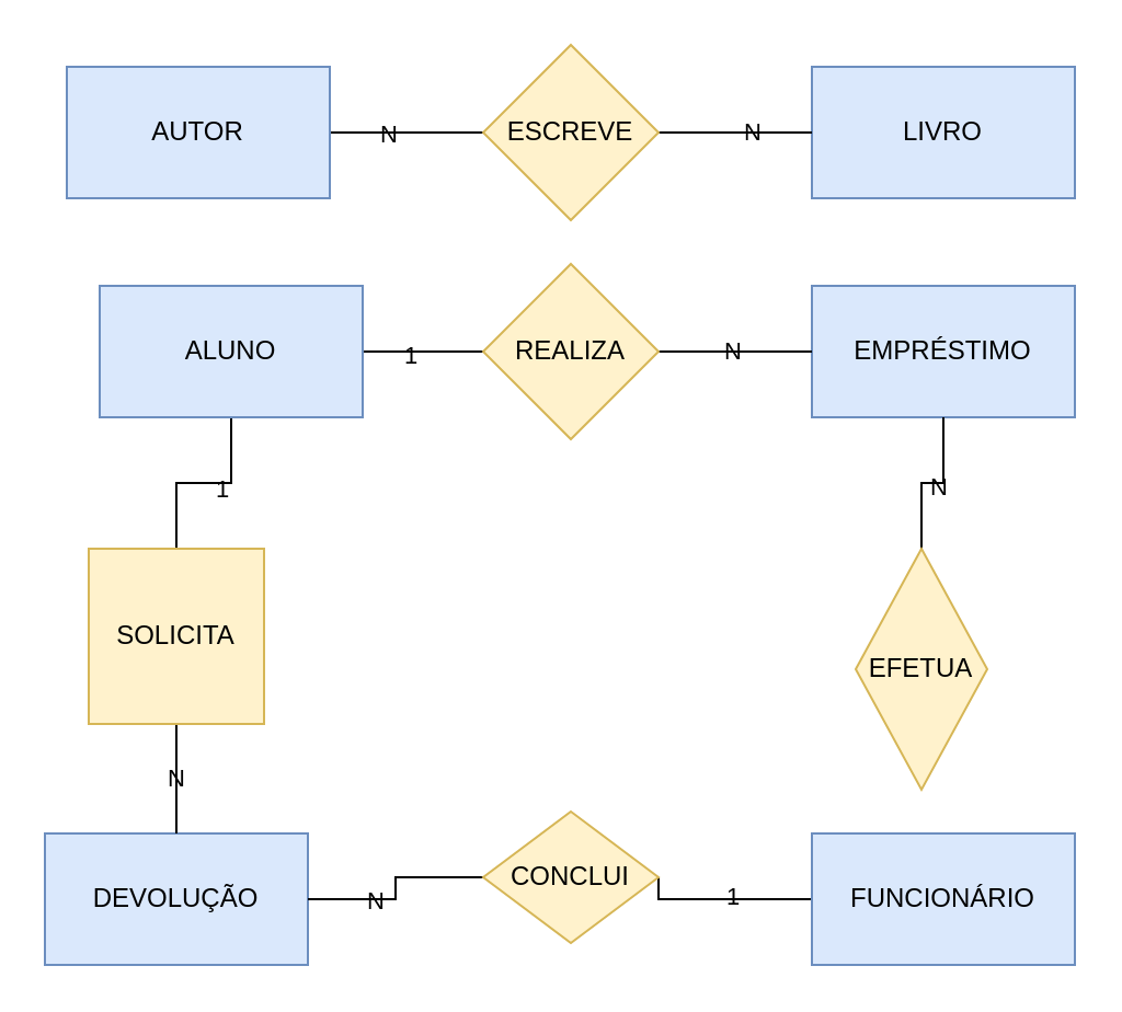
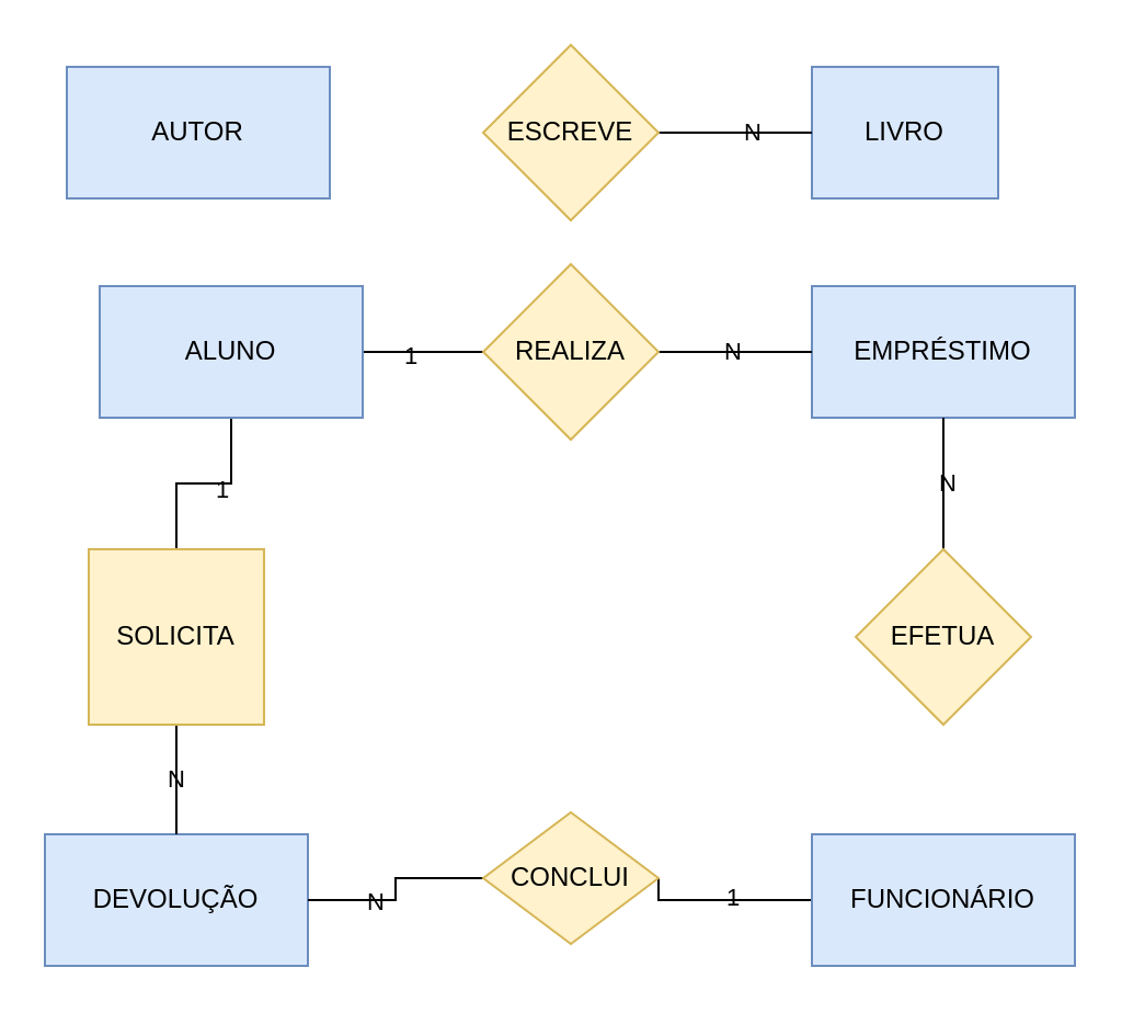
  <mxCell id="0" />
  <mxCell id="1" parent="0" />
- <mxCell id="2" style="edgeStyle=orthogonalEdgeStyle;rounded=0;orthogonalLoop=1;jettySize=auto;html=1;entryX=0;entryY=0.5;entryDx=0;entryDy=0;endArrow=none;endFill=0;labelBackgroundColor=none;labelBorderColor=none;" parent="1" source="4" target="18" edge="1"><mxGeometry relative="1" as="geometry" /></mxCell>
- <mxCell id="3" value="N" style="edgeLabel;html=1;align=center;verticalAlign=middle;resizable=0;points=[];labelBackgroundColor=none;labelBorderColor=none;" parent="2" vertex="1" connectable="0"><mxGeometry x="-0.243" relative="1" as="geometry"><mxPoint as="offset" /></mxGeometry></mxCell>
  <mxCell id="4" value="AUTOR" style="rounded=0;whiteSpace=wrap;html=1;fillColor=#dae8fc;strokeColor=#6c8ebf;labelBackgroundColor=none;labelBorderColor=none;fontColor=#000000;" parent="1" vertex="1"><mxGeometry x="30" y="30" width="120" height="60" as="geometry" /></mxCell>
- <mxCell id="5" value="LIVRO" style="rounded=0;whiteSpace=wrap;html=1;fillColor=#dae8fc;strokeColor=#6c8ebf;labelBackgroundColor=none;labelBorderColor=none;fontColor=#000000;" parent="1" vertex="1"><mxGeometry x="370" y="30" width="120" height="60" as="geometry" /></mxCell>
+ <mxCell id="5" value="LIVRO" style="rounded=0;whiteSpace=wrap;html=1;fillColor=#dae8fc;strokeColor=#6c8ebf;labelBackgroundColor=none;labelBorderColor=none;fontColor=#000000;" parent="1" vertex="1"><mxGeometry x="370" y="30" width="85" height="60" as="geometry" /></mxCell>
  <mxCell id="6" style="edgeStyle=orthogonalEdgeStyle;rounded=0;orthogonalLoop=1;jettySize=auto;html=1;entryX=0;entryY=0.5;entryDx=0;entryDy=0;endArrow=none;endFill=0;labelBackgroundColor=none;labelBorderColor=none;" parent="1" source="10" target="21" edge="1"><mxGeometry relative="1" as="geometry" /></mxCell>
  <mxCell id="7" value="1" style="edgeLabel;html=1;align=center;verticalAlign=middle;resizable=0;points=[];labelBackgroundColor=none;labelBorderColor=none;" parent="6" vertex="1" connectable="0"><mxGeometry x="-0.243" y="-1" relative="1" as="geometry"><mxPoint as="offset" /></mxGeometry></mxCell>
  <mxCell id="8" style="edgeStyle=orthogonalEdgeStyle;rounded=0;orthogonalLoop=1;jettySize=auto;html=1;entryX=0.5;entryY=0;entryDx=0;entryDy=0;endArrow=none;endFill=0;labelBackgroundColor=none;labelBorderColor=none;" parent="1" source="10" target="30" edge="1"><mxGeometry relative="1" as="geometry" /></mxCell>
  <mxCell id="9" value="1" style="edgeLabel;html=1;align=center;verticalAlign=middle;resizable=0;points=[];labelBackgroundColor=none;labelBorderColor=none;" parent="8" vertex="1" connectable="0"><mxGeometry x="-0.176" y="2" relative="1" as="geometry"><mxPoint as="offset" /></mxGeometry></mxCell>
  <mxCell id="10" value="ALUNO" style="rounded=0;whiteSpace=wrap;html=1;fillColor=#dae8fc;strokeColor=#6c8ebf;labelBackgroundColor=none;labelBorderColor=none;fontColor=#000000;" parent="1" vertex="1"><mxGeometry x="45" y="130" width="120" height="60" as="geometry" /></mxCell>
  <mxCell id="11" style="edgeStyle=orthogonalEdgeStyle;rounded=0;orthogonalLoop=1;jettySize=auto;html=1;entryX=1;entryY=0.5;entryDx=0;entryDy=0;endArrow=none;endFill=0;labelBackgroundColor=none;labelBorderColor=none;" parent="1" source="13" target="27" edge="1"><mxGeometry relative="1" as="geometry"><Array as="points"><mxPoint x="330" y="410" /><mxPoint x="330" y="410" /></Array></mxGeometry></mxCell>
  <mxCell id="12" value="1" style="edgeLabel;html=1;align=center;verticalAlign=middle;resizable=0;points=[];labelBackgroundColor=none;labelBorderColor=none;" parent="11" vertex="1" connectable="0"><mxGeometry x="-0.078" y="-2" relative="1" as="geometry"><mxPoint as="offset" /></mxGeometry></mxCell>
  <mxCell id="13" value="FUNCIONÁRIO" style="rounded=0;whiteSpace=wrap;html=1;fillColor=#dae8fc;strokeColor=#6c8ebf;labelBackgroundColor=none;labelBorderColor=none;fontColor=#000000;" parent="1" vertex="1"><mxGeometry x="370" y="380" width="120" height="60" as="geometry" /></mxCell>
  <mxCell id="14" value="EMPRÉSTIMO" style="rounded=0;whiteSpace=wrap;html=1;fillColor=#dae8fc;strokeColor=#6c8ebf;labelBackgroundColor=none;labelBorderColor=none;fontColor=#000000;" parent="1" vertex="1"><mxGeometry x="370" y="130" width="120" height="60" as="geometry" /></mxCell>
  <mxCell id="15" value="DEVOLUÇÃO" style="rounded=0;whiteSpace=wrap;html=1;fillColor=#dae8fc;strokeColor=#6c8ebf;labelBackgroundColor=none;labelBorderColor=none;fontColor=#000000;" parent="1" vertex="1"><mxGeometry x="20" y="380" width="120" height="60" as="geometry" /></mxCell>
  <mxCell id="16" style="edgeStyle=orthogonalEdgeStyle;rounded=0;orthogonalLoop=1;jettySize=auto;html=1;endArrow=none;endFill=0;labelBackgroundColor=none;labelBorderColor=none;" parent="1" source="18" target="5" edge="1"><mxGeometry relative="1" as="geometry" /></mxCell>
  <mxCell id="17" value="N" style="edgeLabel;html=1;align=center;verticalAlign=middle;resizable=0;points=[];labelBackgroundColor=none;labelBorderColor=none;" parent="16" vertex="1" connectable="0"><mxGeometry x="0.192" y="1" relative="1" as="geometry"><mxPoint as="offset" /></mxGeometry></mxCell>
  <mxCell id="18" value="ESCREVE" style="rhombus;whiteSpace=wrap;html=1;fillColor=#fff2cc;strokeColor=#d6b656;labelBackgroundColor=none;labelBorderColor=none;fontColor=#000000;" parent="1" vertex="1"><mxGeometry x="220" y="20" width="80" height="80" as="geometry" /></mxCell>
  <mxCell id="19" style="edgeStyle=orthogonalEdgeStyle;rounded=0;orthogonalLoop=1;jettySize=auto;html=1;entryX=0;entryY=0.5;entryDx=0;entryDy=0;endArrow=none;endFill=0;labelBackgroundColor=none;labelBorderColor=none;" parent="1" source="21" target="14" edge="1"><mxGeometry relative="1" as="geometry" /></mxCell>
  <mxCell id="20" value="N" style="edgeLabel;html=1;align=center;verticalAlign=middle;resizable=0;points=[];labelBackgroundColor=none;labelBorderColor=none;" parent="19" vertex="1" connectable="0"><mxGeometry x="-0.069" y="1" relative="1" as="geometry"><mxPoint as="offset" /></mxGeometry></mxCell>
  <mxCell id="21" value="REALIZA" style="rhombus;whiteSpace=wrap;html=1;fillColor=#fff2cc;strokeColor=#d6b656;labelBackgroundColor=none;labelBorderColor=none;fontColor=#000000;" parent="1" vertex="1"><mxGeometry x="220" y="120" width="80" height="80" as="geometry" /></mxCell>
  <mxCell id="22" style="edgeStyle=orthogonalEdgeStyle;rounded=0;orthogonalLoop=1;jettySize=auto;html=1;entryX=0.5;entryY=1;entryDx=0;entryDy=0;endArrow=none;endFill=0;labelBackgroundColor=none;labelBorderColor=none;" parent="1" source="24" target="14" edge="1"><mxGeometry relative="1" as="geometry" /></mxCell>
  <mxCell id="23" value="N" style="edgeLabel;html=1;align=center;verticalAlign=middle;resizable=0;points=[];labelBackgroundColor=none;labelBorderColor=none;" parent="22" vertex="1" connectable="0"><mxGeometry x="0.043" y="-1" relative="1" as="geometry"><mxPoint as="offset" /></mxGeometry></mxCell>
- <mxCell id="24" value="EFETUA" style="rhombus;whiteSpace=wrap;html=1;fillColor=#fff2cc;strokeColor=#d6b656;labelBackgroundColor=none;labelBorderColor=none;fontColor=#000000;" parent="1" vertex="1"><mxGeometry x="390" y="250" width="60" height="110" as="geometry" /></mxCell>
+ <mxCell id="24" value="EFETUA" style="rhombus;whiteSpace=wrap;html=1;fillColor=#fff2cc;strokeColor=#d6b656;labelBackgroundColor=none;labelBorderColor=none;fontColor=#000000;" parent="1" vertex="1"><mxGeometry x="390" y="250" width="80" height="80" as="geometry" /></mxCell>
  <mxCell id="25" style="edgeStyle=orthogonalEdgeStyle;rounded=0;orthogonalLoop=1;jettySize=auto;html=1;entryX=1;entryY=0.5;entryDx=0;entryDy=0;endArrow=none;endFill=0;labelBackgroundColor=none;labelBorderColor=none;" parent="1" source="27" target="15" edge="1"><mxGeometry relative="1" as="geometry" /></mxCell>
  <mxCell id="26" value="N" style="edgeLabel;html=1;align=center;verticalAlign=middle;resizable=0;points=[];labelBackgroundColor=none;labelBorderColor=none;" parent="25" vertex="1" connectable="0"><mxGeometry x="0.329" relative="1" as="geometry"><mxPoint as="offset" /></mxGeometry></mxCell>
  <mxCell id="27" value="CONCLUI" style="rhombus;whiteSpace=wrap;html=1;fillColor=#fff2cc;strokeColor=#d6b656;labelBackgroundColor=none;labelBorderColor=none;fontColor=#000000;" parent="1" vertex="1"><mxGeometry x="220" y="370" width="80" height="60" as="geometry" /></mxCell>
  <mxCell id="28" style="edgeStyle=orthogonalEdgeStyle;rounded=0;orthogonalLoop=1;jettySize=auto;html=1;entryX=0.5;entryY=0;entryDx=0;entryDy=0;endArrow=none;endFill=0;labelBackgroundColor=none;labelBorderColor=none;" parent="1" source="30" target="15" edge="1"><mxGeometry relative="1" as="geometry" /></mxCell>
  <mxCell id="29" value="N" style="edgeLabel;html=1;align=center;verticalAlign=middle;resizable=0;points=[];labelBackgroundColor=none;labelBorderColor=none;" parent="28" vertex="1" connectable="0"><mxGeometry x="-0.057" y="-1" relative="1" as="geometry"><mxPoint as="offset" /></mxGeometry></mxCell>
  <mxCell id="30" value="SOLICITA" style="whiteSpace=wrap;html=1;fillColor=#fff2cc;strokeColor=#d6b656;labelBackgroundColor=none;labelBorderColor=none;fontColor=#000000;rounded=0;" parent="1" vertex="1"><mxGeometry x="40" y="250" width="80" height="80" as="geometry" /></mxCell>
